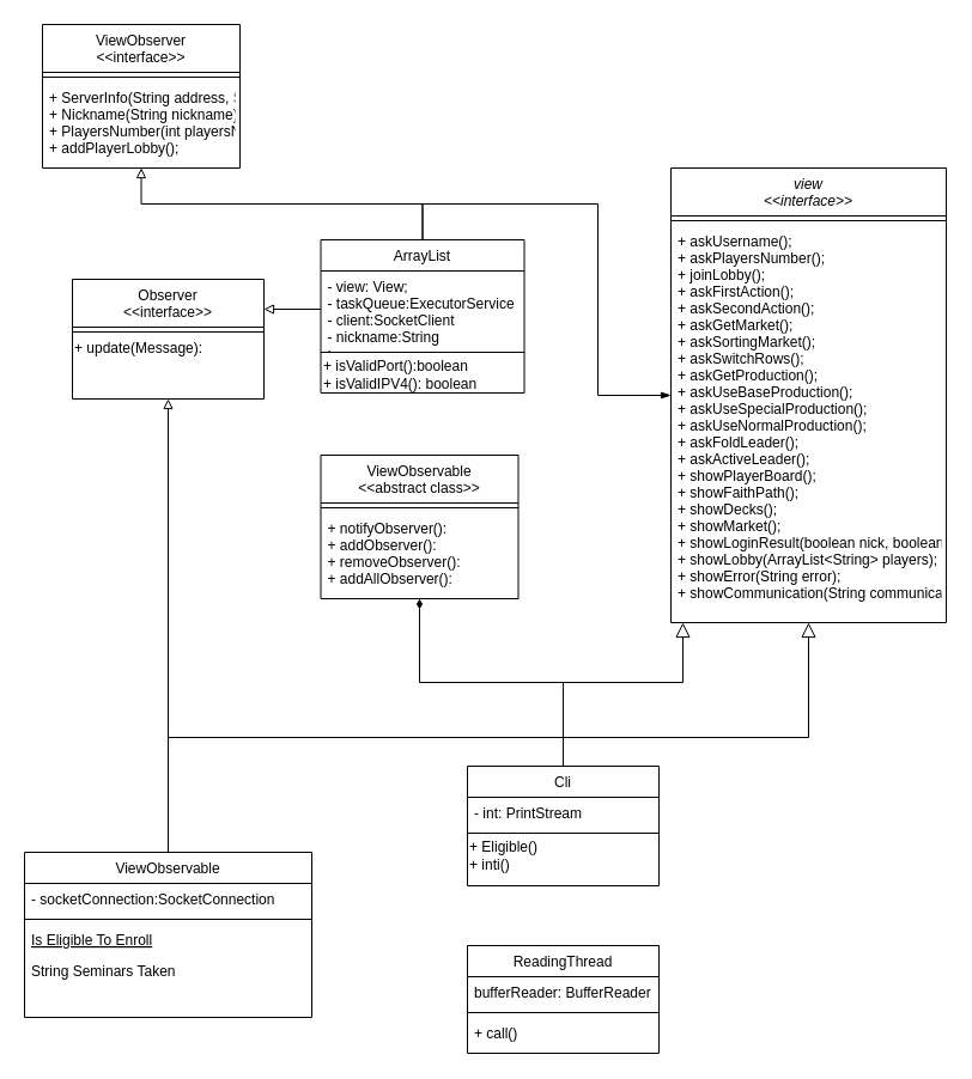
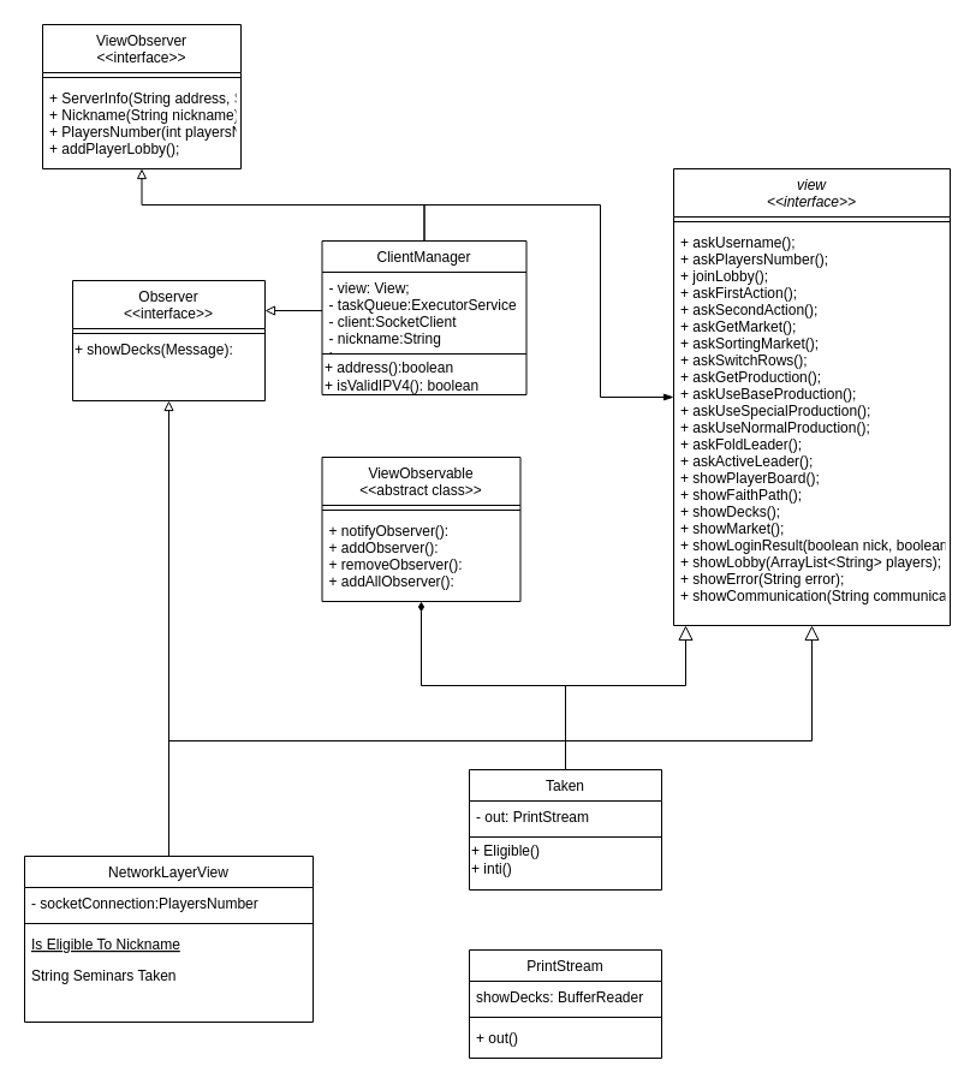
  <mxCell id="0" />
  <mxCell id="1" parent="0" />
  <mxCell id="2" value="view&#10;&lt;&lt;interface&gt;&gt;" style="swimlane;fontStyle=2;align=center;verticalAlign=top;childLayout=stackLayout;horizontal=1;startSize=40;horizontalStack=0;resizeParent=1;resizeLast=0;collapsible=1;marginBottom=0;rounded=0;shadow=0;strokeWidth=1;" parent="1" vertex="1"><mxGeometry x="560" y="140" width="230" height="380" as="geometry"><mxRectangle x="230" y="140" width="160" height="26" as="alternateBounds" /></mxGeometry></mxCell>
  <mxCell id="3" value="" style="line;html=1;strokeWidth=1;align=left;verticalAlign=middle;spacingTop=-1;spacingLeft=3;spacingRight=3;rotatable=0;labelPosition=right;points=[];portConstraint=eastwest;" parent="2" vertex="1"><mxGeometry y="40" width="230" height="8" as="geometry" /></mxCell>
  <mxCell id="4" value="+ askUsername();&#10;+ askPlayersNumber();&#10;+ joinLobby();&#10;+ askFirstAction();&#10;+ askSecondAction();&#10;+ askGetMarket();&#10;+ askSortingMarket();&#10;+ askSwitchRows();&#10;+ askGetProduction();&#10;+ askUseBaseProduction();&#10;+ askUseSpecialProduction();&#10;+ askUseNormalProduction();&#10;+ askFoldLeader();&#10;+ askActiveLeader();&#10;+ showPlayerBoard();&#10;+ showFaithPath();&#10;+ showDecks();&#10;+ showMarket();&#10;+ showLoginResult(boolean nick, boolean accepted, String name);&#10;+ showLobby(ArrayList&lt;String&gt; players);&#10;+ showError(String error);&#10;+ showCommunication(String communication, CommunicationMessage type);&#10;&#10;" style="text;align=left;verticalAlign=top;spacingLeft=4;spacingRight=4;overflow=hidden;rotatable=0;points=[[0,0.5],[1,0.5]];portConstraint=eastwest;" parent="2" vertex="1"><mxGeometry y="48" width="230" height="332" as="geometry" /></mxCell>
  <mxCell id="5" style="edgeStyle=orthogonalEdgeStyle;rounded=0;orthogonalLoop=1;jettySize=auto;html=1;exitX=0.5;exitY=0;exitDx=0;exitDy=0;entryX=0.5;entryY=1;entryDx=0;entryDy=0;endArrow=block;endFill=0;" edge="1" parent="1" source="6" target="22"><mxGeometry relative="1" as="geometry" /></mxCell>
- <mxCell id="6" value="ViewObservable" style="swimlane;fontStyle=0;align=center;verticalAlign=top;childLayout=stackLayout;horizontal=1;startSize=26;horizontalStack=0;resizeParent=1;resizeLast=0;collapsible=1;marginBottom=0;rounded=0;shadow=0;strokeWidth=1;" parent="1" vertex="1"><mxGeometry x="20" y="712" width="240" height="138" as="geometry"><mxRectangle x="130" y="380" width="160" height="26" as="alternateBounds" /></mxGeometry></mxCell>
- <mxCell id="7" value="- socketConnection:SocketConnection" style="text;align=left;verticalAlign=top;spacingLeft=4;spacingRight=4;overflow=hidden;rotatable=0;points=[[0,0.5],[1,0.5]];portConstraint=eastwest;" parent="6" vertex="1"><mxGeometry y="26" width="240" height="26" as="geometry" /></mxCell>
+ <mxCell id="6" value="NetworkLayerView" style="swimlane;fontStyle=0;align=center;verticalAlign=top;childLayout=stackLayout;horizontal=1;startSize=26;horizontalStack=0;resizeParent=1;resizeLast=0;collapsible=1;marginBottom=0;rounded=0;shadow=0;strokeWidth=1;" parent="1" vertex="1"><mxGeometry x="20" y="712" width="240" height="138" as="geometry"><mxRectangle x="130" y="380" width="160" height="26" as="alternateBounds" /></mxGeometry></mxCell>
+ <mxCell id="7" value="- socketConnection:PlayersNumber" style="text;align=left;verticalAlign=top;spacingLeft=4;spacingRight=4;overflow=hidden;rotatable=0;points=[[0,0.5],[1,0.5]];portConstraint=eastwest;" parent="6" vertex="1"><mxGeometry y="26" width="240" height="26" as="geometry" /></mxCell>
  <mxCell id="8" value="" style="line;html=1;strokeWidth=1;align=left;verticalAlign=middle;spacingTop=-1;spacingLeft=3;spacingRight=3;rotatable=0;labelPosition=right;points=[];portConstraint=eastwest;" parent="6" vertex="1"><mxGeometry y="52" width="240" height="8" as="geometry" /></mxCell>
- <mxCell id="9" value="Is Eligible To Enroll" style="text;align=left;verticalAlign=top;spacingLeft=4;spacingRight=4;overflow=hidden;rotatable=0;points=[[0,0.5],[1,0.5]];portConstraint=eastwest;fontStyle=4" parent="6" vertex="1"><mxGeometry y="60" width="240" height="26" as="geometry" /></mxCell>
+ <mxCell id="9" value="Is Eligible To Nickname" style="text;align=left;verticalAlign=top;spacingLeft=4;spacingRight=4;overflow=hidden;rotatable=0;points=[[0,0.5],[1,0.5]];portConstraint=eastwest;fontStyle=4" parent="6" vertex="1"><mxGeometry y="60" width="240" height="26" as="geometry" /></mxCell>
  <mxCell id="10" value="String Seminars Taken" style="text;align=left;verticalAlign=top;spacingLeft=4;spacingRight=4;overflow=hidden;rotatable=0;points=[[0,0.5],[1,0.5]];portConstraint=eastwest;" parent="6" vertex="1"><mxGeometry y="86" width="240" height="26" as="geometry" /></mxCell>
  <mxCell id="11" value="" style="endArrow=block;endSize=10;endFill=0;shadow=0;strokeWidth=1;rounded=0;edgeStyle=elbowEdgeStyle;elbow=vertical;" parent="1" source="6" target="2" edge="1"><mxGeometry width="160" relative="1" as="geometry"><mxPoint x="210" y="213" as="sourcePoint" /><mxPoint x="210" y="213" as="targetPoint" /></mxGeometry></mxCell>
  <mxCell id="12" style="edgeStyle=orthogonalEdgeStyle;rounded=0;orthogonalLoop=1;jettySize=auto;html=1;exitX=0.5;exitY=0;exitDx=0;exitDy=0;endArrow=diamondThin;endFill=1;" edge="1" parent="1" source="13" target="28"><mxGeometry relative="1" as="geometry" /></mxCell>
- <mxCell id="13" value="Cli" style="swimlane;fontStyle=0;align=center;verticalAlign=top;childLayout=stackLayout;horizontal=1;startSize=26;horizontalStack=0;resizeParent=1;resizeLast=0;collapsible=1;marginBottom=0;rounded=0;shadow=0;strokeWidth=1;" parent="1" vertex="1"><mxGeometry x="390" y="640" width="160" height="100" as="geometry"><mxRectangle x="340" y="380" width="170" height="26" as="alternateBounds" /></mxGeometry></mxCell>
- <mxCell id="14" value="- int: PrintStream" style="text;align=left;verticalAlign=top;spacingLeft=4;spacingRight=4;overflow=hidden;rotatable=0;points=[[0,0.5],[1,0.5]];portConstraint=eastwest;" parent="13" vertex="1"><mxGeometry y="26" width="160" height="26" as="geometry" /></mxCell>
+ <mxCell id="13" value="Taken" style="swimlane;fontStyle=0;align=center;verticalAlign=top;childLayout=stackLayout;horizontal=1;startSize=26;horizontalStack=0;resizeParent=1;resizeLast=0;collapsible=1;marginBottom=0;rounded=0;shadow=0;strokeWidth=1;" parent="1" vertex="1"><mxGeometry x="390" y="640" width="160" height="100" as="geometry"><mxRectangle x="340" y="380" width="170" height="26" as="alternateBounds" /></mxGeometry></mxCell>
+ <mxCell id="14" value="- out: PrintStream" style="text;align=left;verticalAlign=top;spacingLeft=4;spacingRight=4;overflow=hidden;rotatable=0;points=[[0,0.5],[1,0.5]];portConstraint=eastwest;" parent="13" vertex="1"><mxGeometry y="26" width="160" height="26" as="geometry" /></mxCell>
  <mxCell id="15" value="" style="line;html=1;strokeWidth=1;align=left;verticalAlign=middle;spacingTop=-1;spacingLeft=3;spacingRight=3;rotatable=0;labelPosition=right;points=[];portConstraint=eastwest;" parent="13" vertex="1"><mxGeometry y="52" width="160" height="8" as="geometry" /></mxCell>
  <mxCell id="16" value="+ Eligible()&lt;br&gt;+ inti()&lt;br&gt;" style="text;html=1;align=left;verticalAlign=middle;resizable=0;points=[];autosize=1;strokeColor=none;" vertex="1" parent="13"><mxGeometry y="60" width="160" height="30" as="geometry" /></mxCell>
  <mxCell id="17" value="" style="endArrow=block;endSize=10;endFill=0;shadow=0;strokeWidth=1;rounded=0;edgeStyle=elbowEdgeStyle;elbow=vertical;" parent="1" source="13" target="2" edge="1"><mxGeometry width="160" relative="1" as="geometry"><mxPoint x="220" y="383" as="sourcePoint" /><mxPoint x="320" y="281" as="targetPoint" /><Array as="points"><mxPoint x="570" y="570" /></Array></mxGeometry></mxCell>
- <mxCell id="18" value="ReadingThread" style="swimlane;fontStyle=0;align=center;verticalAlign=top;childLayout=stackLayout;horizontal=1;startSize=26;horizontalStack=0;resizeParent=1;resizeLast=0;collapsible=1;marginBottom=0;rounded=0;shadow=0;strokeWidth=1;" parent="1" vertex="1"><mxGeometry x="390" y="790" width="160" height="90" as="geometry"><mxRectangle x="550" y="140" width="160" height="26" as="alternateBounds" /></mxGeometry></mxCell>
- <mxCell id="19" value="bufferReader: BufferReader" style="text;align=left;verticalAlign=top;spacingLeft=4;spacingRight=4;overflow=hidden;rotatable=0;points=[[0,0.5],[1,0.5]];portConstraint=eastwest;" parent="18" vertex="1"><mxGeometry y="26" width="160" height="26" as="geometry" /></mxCell>
+ <mxCell id="18" value="PrintStream" style="swimlane;fontStyle=0;align=center;verticalAlign=top;childLayout=stackLayout;horizontal=1;startSize=26;horizontalStack=0;resizeParent=1;resizeLast=0;collapsible=1;marginBottom=0;rounded=0;shadow=0;strokeWidth=1;" parent="1" vertex="1"><mxGeometry x="390" y="790" width="160" height="90" as="geometry"><mxRectangle x="550" y="140" width="160" height="26" as="alternateBounds" /></mxGeometry></mxCell>
+ <mxCell id="19" value="showDecks: BufferReader" style="text;align=left;verticalAlign=top;spacingLeft=4;spacingRight=4;overflow=hidden;rotatable=0;points=[[0,0.5],[1,0.5]];portConstraint=eastwest;" parent="18" vertex="1"><mxGeometry y="26" width="160" height="26" as="geometry" /></mxCell>
  <mxCell id="20" value="" style="line;html=1;strokeWidth=1;align=left;verticalAlign=middle;spacingTop=-1;spacingLeft=3;spacingRight=3;rotatable=0;labelPosition=right;points=[];portConstraint=eastwest;" parent="18" vertex="1"><mxGeometry y="52" width="160" height="8" as="geometry" /></mxCell>
- <mxCell id="21" value="+ call()" style="text;align=left;verticalAlign=top;spacingLeft=4;spacingRight=4;overflow=hidden;rotatable=0;points=[[0,0.5],[1,0.5]];portConstraint=eastwest;" parent="18" vertex="1"><mxGeometry y="60" width="160" height="26" as="geometry" /></mxCell>
+ <mxCell id="21" value="+ out()" style="text;align=left;verticalAlign=top;spacingLeft=4;spacingRight=4;overflow=hidden;rotatable=0;points=[[0,0.5],[1,0.5]];portConstraint=eastwest;" parent="18" vertex="1"><mxGeometry y="60" width="160" height="26" as="geometry" /></mxCell>
  <mxCell id="22" value="Observer&#10;&lt;&lt;interface&gt;&gt;" style="swimlane;fontStyle=0;align=center;verticalAlign=top;childLayout=stackLayout;horizontal=1;startSize=40;horizontalStack=0;resizeParent=1;resizeLast=0;collapsible=1;marginBottom=0;rounded=0;shadow=0;strokeWidth=1;" vertex="1" parent="1"><mxGeometry x="60" y="233" width="160" height="100" as="geometry"><mxRectangle x="340" y="380" width="170" height="26" as="alternateBounds" /></mxGeometry></mxCell>
  <mxCell id="23" value="" style="line;html=1;strokeWidth=1;align=left;verticalAlign=middle;spacingTop=-1;spacingLeft=3;spacingRight=3;rotatable=0;labelPosition=right;points=[];portConstraint=eastwest;" vertex="1" parent="22"><mxGeometry y="40" width="160" height="8" as="geometry" /></mxCell>
- <mxCell id="24" value="+ update(Message):" style="text;html=1;align=left;verticalAlign=middle;resizable=0;points=[];autosize=1;strokeColor=none;" vertex="1" parent="22"><mxGeometry y="48" width="160" height="20" as="geometry" /></mxCell>
+ <mxCell id="24" value="+ showDecks(Message):" style="text;html=1;align=left;verticalAlign=middle;resizable=0;points=[];autosize=1;strokeColor=none;" vertex="1" parent="22"><mxGeometry y="48" width="160" height="20" as="geometry" /></mxCell>
  <mxCell id="25" value="ViewObserver&#10;&lt;&lt;interface&gt;&gt;" style="swimlane;fontStyle=0;align=center;verticalAlign=top;childLayout=stackLayout;horizontal=1;startSize=40;horizontalStack=0;resizeParent=1;resizeLast=0;collapsible=1;marginBottom=0;rounded=0;shadow=0;strokeWidth=1;" vertex="1" parent="1"><mxGeometry x="35" y="20" width="165" height="120" as="geometry"><mxRectangle x="340" y="380" width="170" height="26" as="alternateBounds" /></mxGeometry></mxCell>
  <mxCell id="26" value="" style="line;html=1;strokeWidth=1;align=left;verticalAlign=middle;spacingTop=-1;spacingLeft=3;spacingRight=3;rotatable=0;labelPosition=right;points=[];portConstraint=eastwest;" vertex="1" parent="25"><mxGeometry y="40" width="165" height="8" as="geometry" /></mxCell>
  <mxCell id="27" value="+ ServerInfo(String address, String port);&#10;+ Nickname(String nickname);&#10;+ PlayersNumber(int playersNumber);&#10;+ addPlayerLobby();&#10;&#10;" style="text;align=left;verticalAlign=top;spacingLeft=4;spacingRight=4;overflow=hidden;rotatable=0;points=[[0,0.5],[1,0.5]];portConstraint=eastwest;" vertex="1" parent="25"><mxGeometry y="48" width="165" height="72" as="geometry" /></mxCell>
  <mxCell id="28" value="ViewObservable&#10;&lt;&lt;abstract class&gt;&gt;" style="swimlane;fontStyle=0;align=center;verticalAlign=top;childLayout=stackLayout;horizontal=1;startSize=40;horizontalStack=0;resizeParent=1;resizeLast=0;collapsible=1;marginBottom=0;rounded=0;shadow=0;strokeWidth=1;" vertex="1" parent="1"><mxGeometry x="267.5" y="380" width="165" height="120" as="geometry"><mxRectangle x="340" y="380" width="170" height="26" as="alternateBounds" /></mxGeometry></mxCell>
  <mxCell id="29" value="" style="line;html=1;strokeWidth=1;align=left;verticalAlign=middle;spacingTop=-1;spacingLeft=3;spacingRight=3;rotatable=0;labelPosition=right;points=[];portConstraint=eastwest;" vertex="1" parent="28"><mxGeometry y="40" width="165" height="8" as="geometry" /></mxCell>
  <mxCell id="30" value="+ notifyObserver():&#10;+ addObserver():&#10;+ removeObserver():&#10;+ addAllObserver():" style="text;align=left;verticalAlign=top;spacingLeft=4;spacingRight=4;overflow=hidden;rotatable=0;points=[[0,0.5],[1,0.5]];portConstraint=eastwest;" vertex="1" parent="28"><mxGeometry y="48" width="165" height="72" as="geometry" /></mxCell>
  <mxCell id="31" style="edgeStyle=orthogonalEdgeStyle;rounded=0;orthogonalLoop=1;jettySize=auto;html=1;exitX=0.5;exitY=0;exitDx=0;exitDy=0;endArrow=block;endFill=0;" edge="1" parent="1" source="33" target="25"><mxGeometry relative="1" as="geometry" /></mxCell>
  <mxCell id="32" style="edgeStyle=orthogonalEdgeStyle;rounded=0;orthogonalLoop=1;jettySize=auto;html=1;exitX=0.5;exitY=0;exitDx=0;exitDy=0;endArrow=blockThin;endFill=1;" edge="1" parent="1" source="33" target="2"><mxGeometry relative="1" as="geometry"><Array as="points"><mxPoint x="353" y="170" /><mxPoint x="499" y="170" /><mxPoint x="499" y="330" /></Array></mxGeometry></mxCell>
- <mxCell id="33" value="ArrayList" style="swimlane;fontStyle=0;align=center;verticalAlign=top;childLayout=stackLayout;horizontal=1;startSize=26;horizontalStack=0;resizeParent=1;resizeLast=0;collapsible=1;marginBottom=0;rounded=0;shadow=0;strokeWidth=1;" vertex="1" parent="1"><mxGeometry x="267.5" y="200" width="170" height="128" as="geometry"><mxRectangle x="340" y="380" width="170" height="26" as="alternateBounds" /></mxGeometry></mxCell>
+ <mxCell id="33" value="ClientManager" style="swimlane;fontStyle=0;align=center;verticalAlign=top;childLayout=stackLayout;horizontal=1;startSize=26;horizontalStack=0;resizeParent=1;resizeLast=0;collapsible=1;marginBottom=0;rounded=0;shadow=0;strokeWidth=1;" vertex="1" parent="1"><mxGeometry x="267.5" y="200" width="170" height="128" as="geometry"><mxRectangle x="340" y="380" width="170" height="26" as="alternateBounds" /></mxGeometry></mxCell>
  <mxCell id="34" value="- view: View;&#10;- taskQueue:ExecutorService &#10;- client:SocketClient &#10;- nickname:String &#10;;" style="text;align=left;verticalAlign=top;spacingLeft=4;spacingRight=4;overflow=hidden;rotatable=0;points=[[0,0.5],[1,0.5]];portConstraint=eastwest;" vertex="1" parent="33"><mxGeometry y="26" width="170" height="64" as="geometry" /></mxCell>
  <mxCell id="35" value="" style="line;html=1;strokeWidth=1;align=left;verticalAlign=middle;spacingTop=-1;spacingLeft=3;spacingRight=3;rotatable=0;labelPosition=right;points=[];portConstraint=eastwest;" vertex="1" parent="33"><mxGeometry y="90" width="170" height="8" as="geometry" /></mxCell>
- <mxCell id="36" value="+ isValidPort():boolean&lt;br&gt;+ isValidIPV4(): boolean" style="text;html=1;align=left;verticalAlign=middle;resizable=0;points=[];autosize=1;strokeColor=none;" vertex="1" parent="33"><mxGeometry y="98" width="170" height="30" as="geometry" /></mxCell>
+ <mxCell id="36" value="+ address():boolean&lt;br&gt;+ isValidIPV4(): boolean" style="text;html=1;align=left;verticalAlign=middle;resizable=0;points=[];autosize=1;strokeColor=none;" vertex="1" parent="33"><mxGeometry y="98" width="170" height="30" as="geometry" /></mxCell>
  <mxCell id="37" style="edgeStyle=orthogonalEdgeStyle;rounded=0;orthogonalLoop=1;jettySize=auto;html=1;exitX=0;exitY=0.5;exitDx=0;exitDy=0;entryX=1;entryY=0.25;entryDx=0;entryDy=0;endArrow=block;endFill=0;" edge="1" parent="1" source="34" target="22"><mxGeometry relative="1" as="geometry" /></mxCell>
